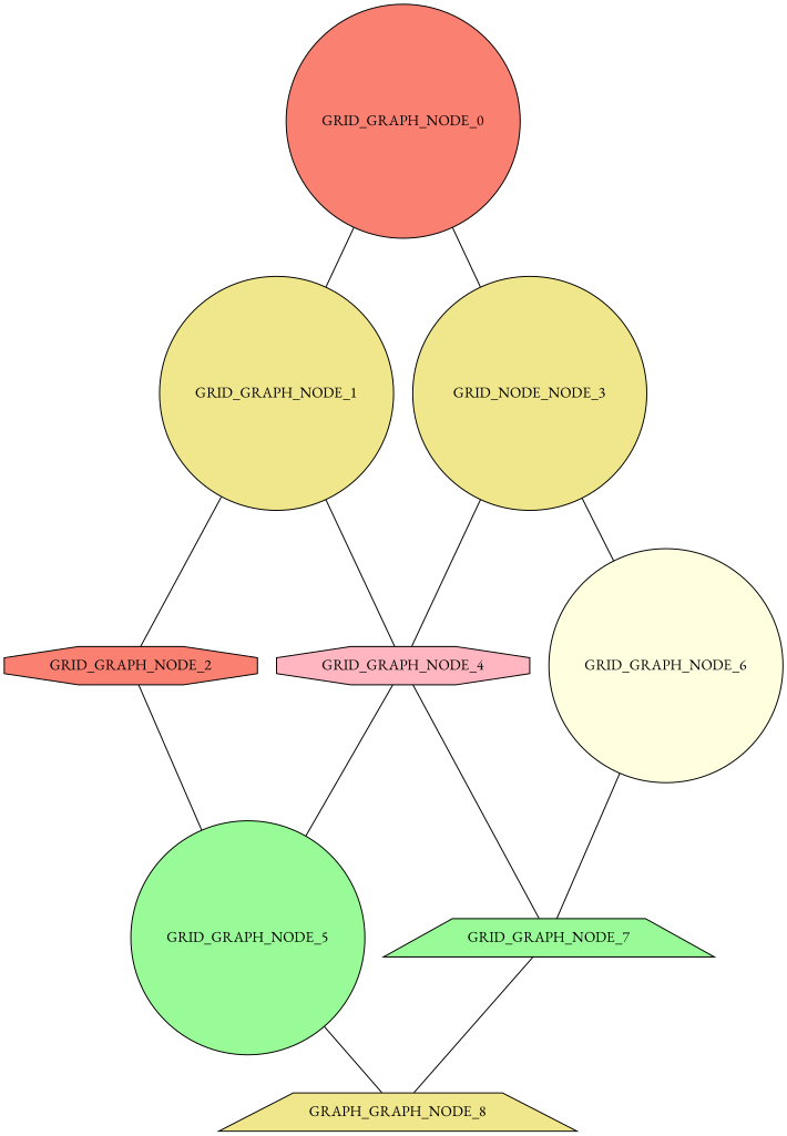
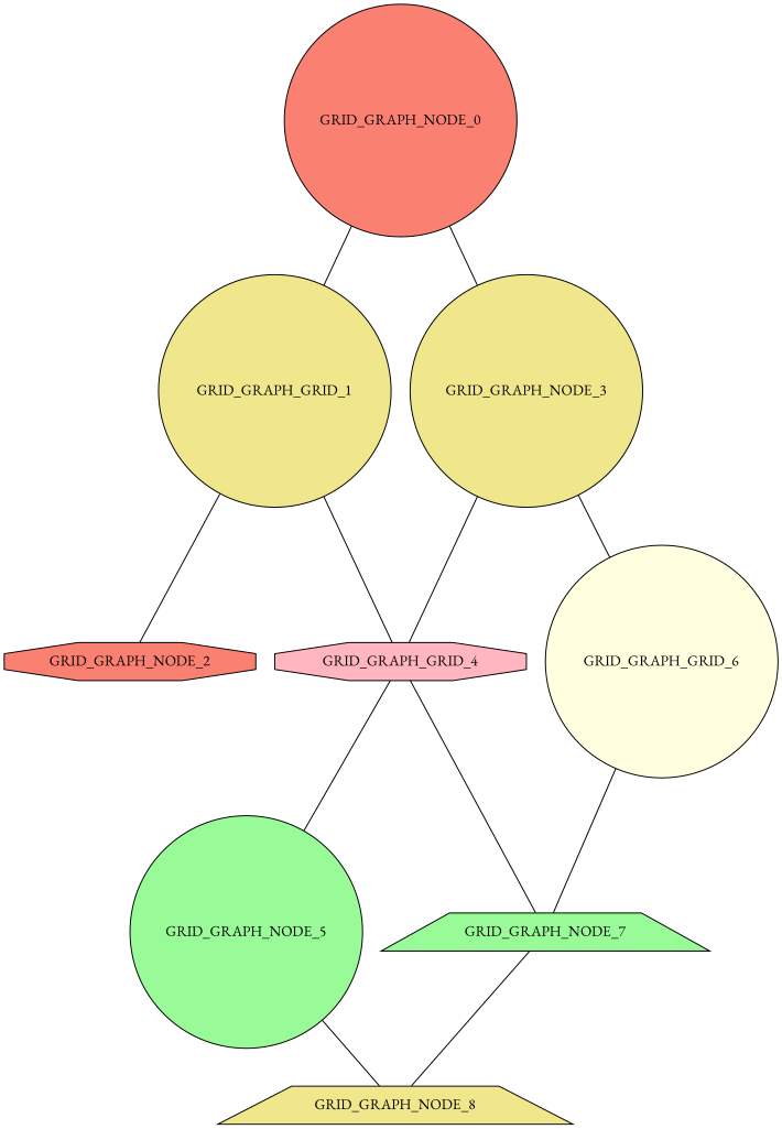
  graph {
    fontname="EB Garamond"
    node [fillcolor=khaki fontname="EB Garamond" shape=circle style=filled]
    edge [fontname="EB Garamond"]
    GRID_GRAPH_NODE_0 [fillcolor=salmon]
-   GRID_GRAPH_NODE_1
-   GRID_GRAPH_NODE_3 [label=GRID_NODE_NODE_3]
+   GRID_GRAPH_NODE_1 [label=GRID_GRAPH_GRID_1]
+   GRID_GRAPH_NODE_3
    GRID_GRAPH_NODE_2 [fillcolor=salmon shape=octagon]
-   GRID_GRAPH_NODE_4 [fillcolor=lightpink shape=octagon]
-   GRID_GRAPH_NODE_6 [fillcolor=lightyellow]
+   GRID_GRAPH_NODE_4 [fillcolor=lightpink shape=octagon label=GRID_GRAPH_GRID_4]
+   GRID_GRAPH_NODE_6 [fillcolor=lightyellow label=GRID_GRAPH_GRID_6]
    GRID_GRAPH_NODE_5 [fillcolor=palegreen]
    GRID_GRAPH_NODE_7 [fillcolor=palegreen shape=trapezium]
-   GRID_GRAPH_NODE_8 [shape=trapezium label=GRAPH_GRAPH_NODE_8]
+   GRID_GRAPH_NODE_8 [shape=trapezium]
    GRID_GRAPH_NODE_0 -- GRID_GRAPH_NODE_1
    GRID_GRAPH_NODE_0 -- GRID_GRAPH_NODE_3
    GRID_GRAPH_NODE_1 -- GRID_GRAPH_NODE_2
    GRID_GRAPH_NODE_1 -- GRID_GRAPH_NODE_4
    GRID_GRAPH_NODE_3 -- GRID_GRAPH_NODE_4
    GRID_GRAPH_NODE_3 -- GRID_GRAPH_NODE_6
-   GRID_GRAPH_NODE_2 -- GRID_GRAPH_NODE_5
    GRID_GRAPH_NODE_4 -- GRID_GRAPH_NODE_5
    GRID_GRAPH_NODE_4 -- GRID_GRAPH_NODE_7
    GRID_GRAPH_NODE_6 -- GRID_GRAPH_NODE_7
    GRID_GRAPH_NODE_5 -- GRID_GRAPH_NODE_8
    GRID_GRAPH_NODE_7 -- GRID_GRAPH_NODE_8
  }
